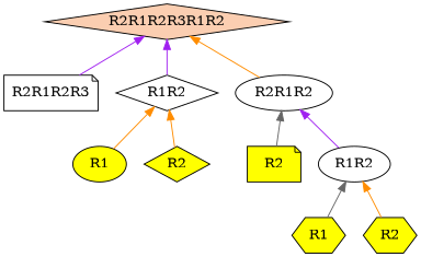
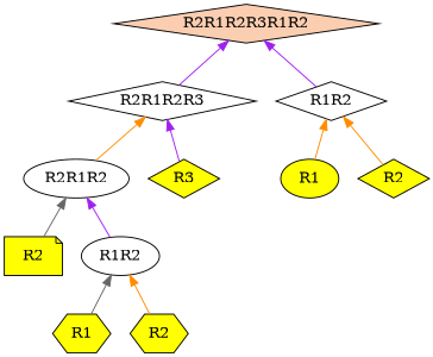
  digraph {
    rankdir=BT
    node [fillcolor=yellow shape=diamond style=filled]
    edge [color=purple]
    n1 [fillcolor="#FBCEB1" label=R2R1R2R3R1R2]
-   n2 [label=R2R1R2R3 shape=note fillcolor="" style=""]
+   n2 [label=R2R1R2R3 fillcolor="" style=""]
    n3 [label=R1R2 fillcolor="" style=""]
    n4 [label=R2R1R2 shape=ellipse fillcolor="" style=""]
+   n5 [label=R3]
    n6 [label=R2 shape=note]
    n7 [label=R1R2 shape=ellipse fillcolor="" style=""]
    n8 [label=R1 shape=hexagon]
    n9 [label=R2 shape=hexagon]
    n10 [label=R1 shape=ellipse]
    n11 [label=R2]
    n2 -> n1
    n3 -> n1
-   n4 -> n1 [color=darkorange]
+   n4 -> n2 [color=darkorange]
+   n5 -> n2
    n6 -> n4 [color=gray40]
    n7 -> n4
    n8 -> n7 [color=gray40]
    n9 -> n7 [color=darkorange]
    n10 -> n3 [color=darkorange]
    n11 -> n3 [color=darkorange]
  }
